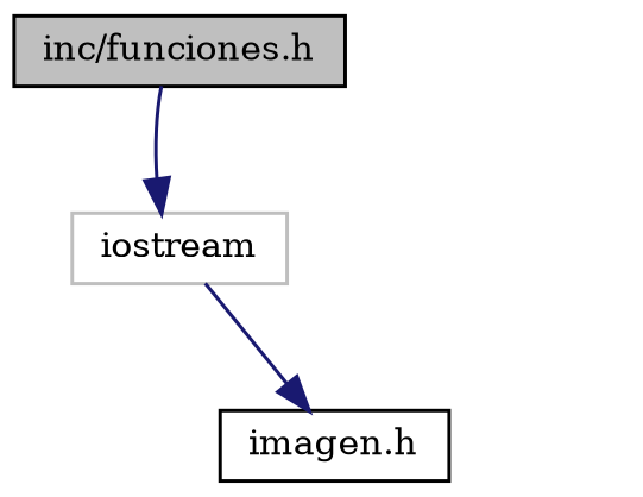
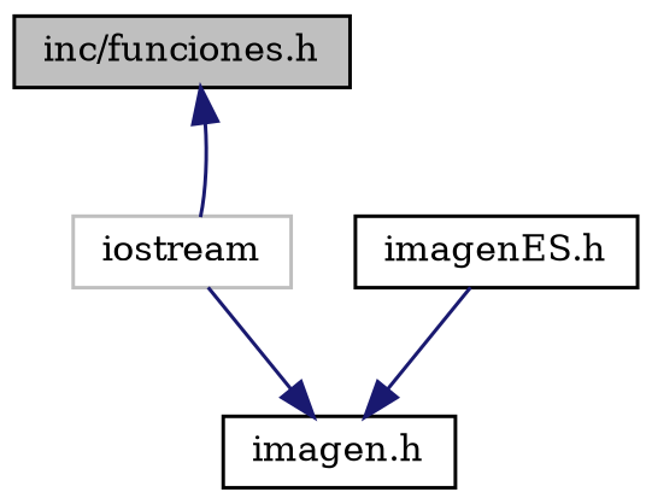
  digraph {
    fontname="DejaVu Serif"
    node [color=black fillcolor=white fontname="DejaVu Serif" fontsize=10 shape=record style=filled]
    edge [color=midnightblue fontname="DejaVu Serif" fontsize=10 labelfontname=Helvetica labelfontsize=10 style=solid]
    n1 [fillcolor=grey75 fontcolor=black height=0.2 label="inc/funciones.h" width=0.4]
    n2 [color=grey75 height=0.2 label=iostream width=0.4]
    n3 [height=0.2 label="imagen.h" width=0.4]
-   n1 -> n2
+   n4 [height=0.2 label="imagenES.h" width=0.4]
+   n2 -> n1
    n2 -> n3
+   n4 -> n3
  }
